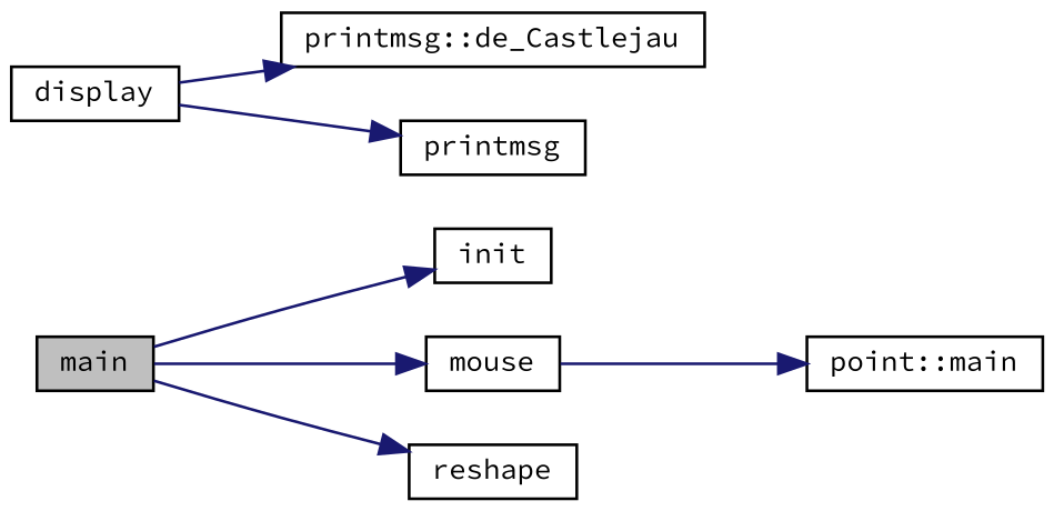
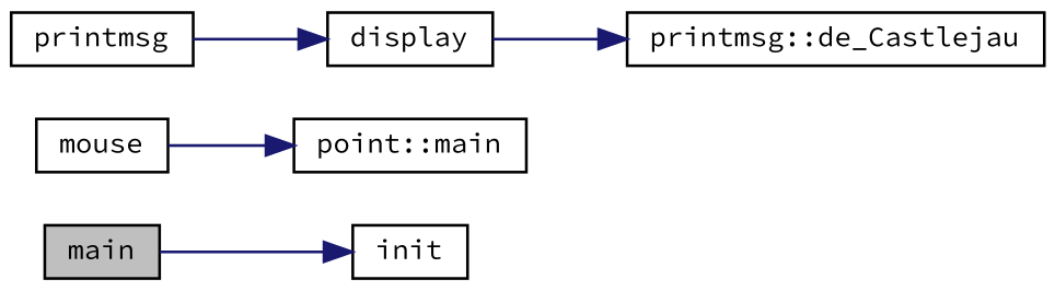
  digraph {
    fontname="Source Code Pro"
    rankdir=LR
    node [color=black fillcolor=white fontname="Source Code Pro" fontsize=10 shape=record style=filled]
    edge [color=midnightblue fontname="Source Code Pro" fontsize=10 labelfontname=Helvetica labelfontsize=10 style=solid]
    n1 [fillcolor=grey75 fontcolor=black height=0.2 label=main width=0.4]
    n2 [height=0.2 label=init width=0.4]
    n3 [height=0.2 label=mouse width=0.4]
-   n4 [height=0.2 label=reshape width=0.4]
    n5 [height=0.2 label=display width=0.4]
    n6 [height=0.2 label="printmsg::de_Castlejau" width=0.4]
    n7 [height=0.2 label=printmsg width=0.4]
    n8 [height=0.2 label="point::main" width=0.4]
    n1 -> n2
-   n1 -> n3
-   n1 -> n4
    n3 -> n8
    n5 -> n6
-   n5 -> n7
+   n7 -> n5
  }
